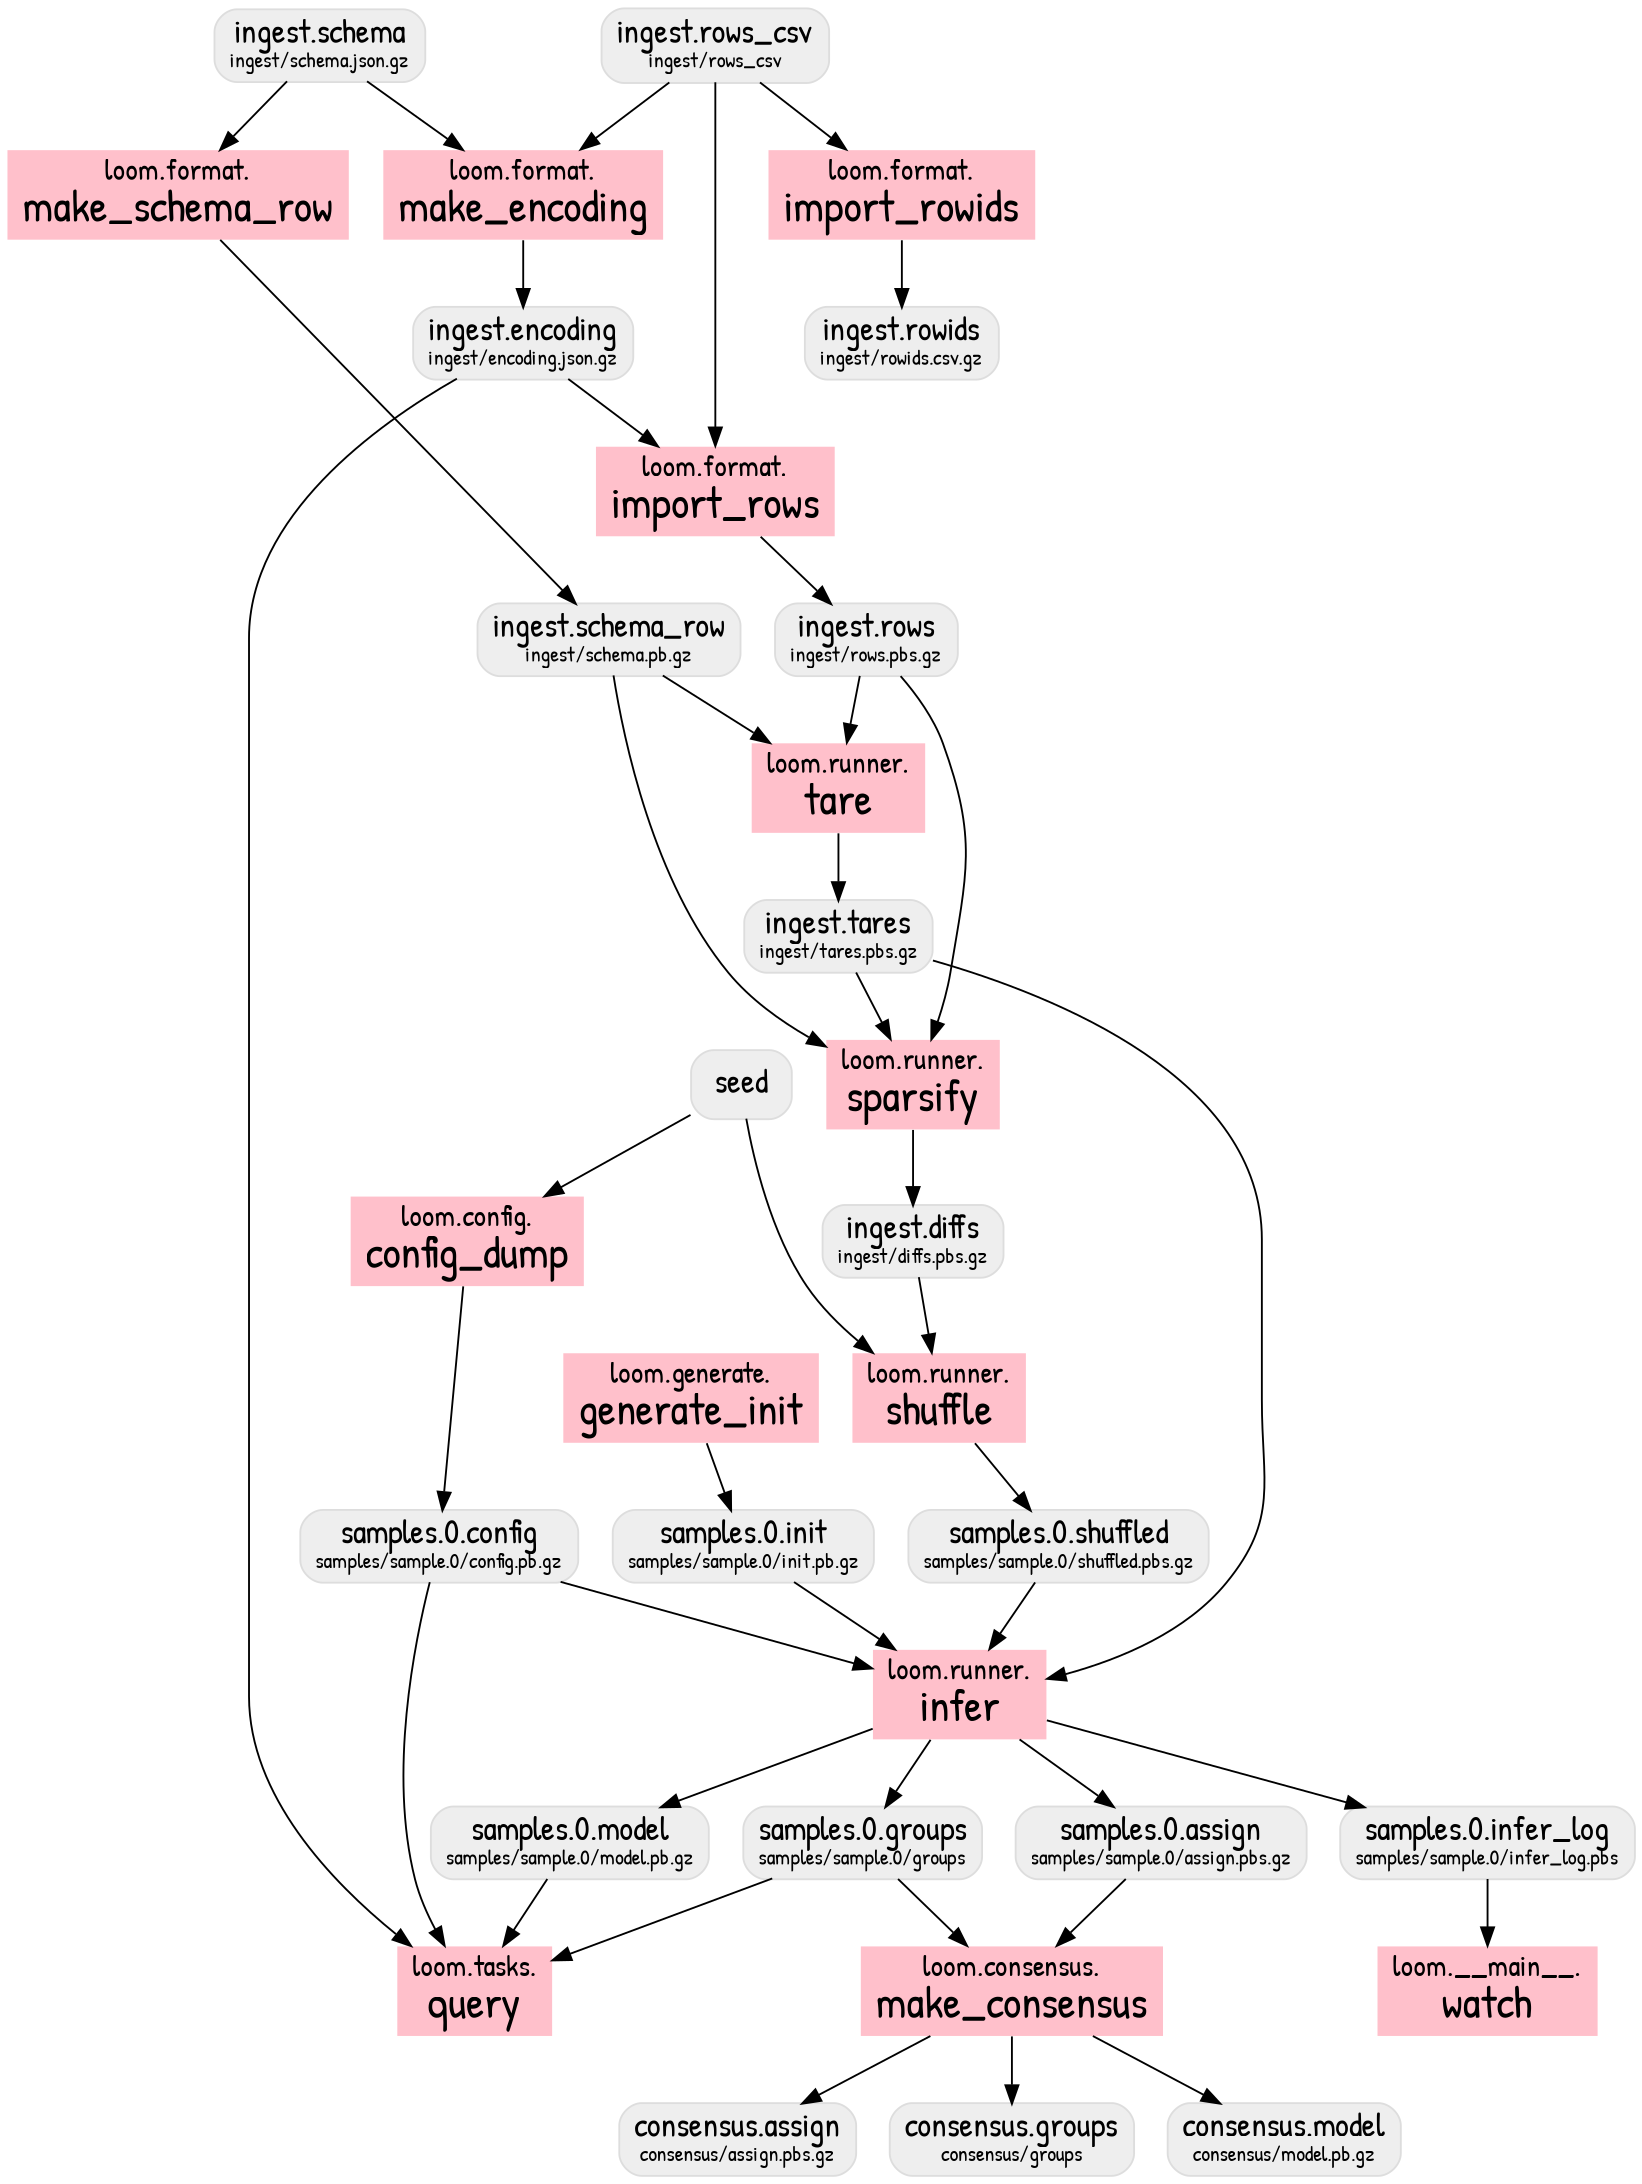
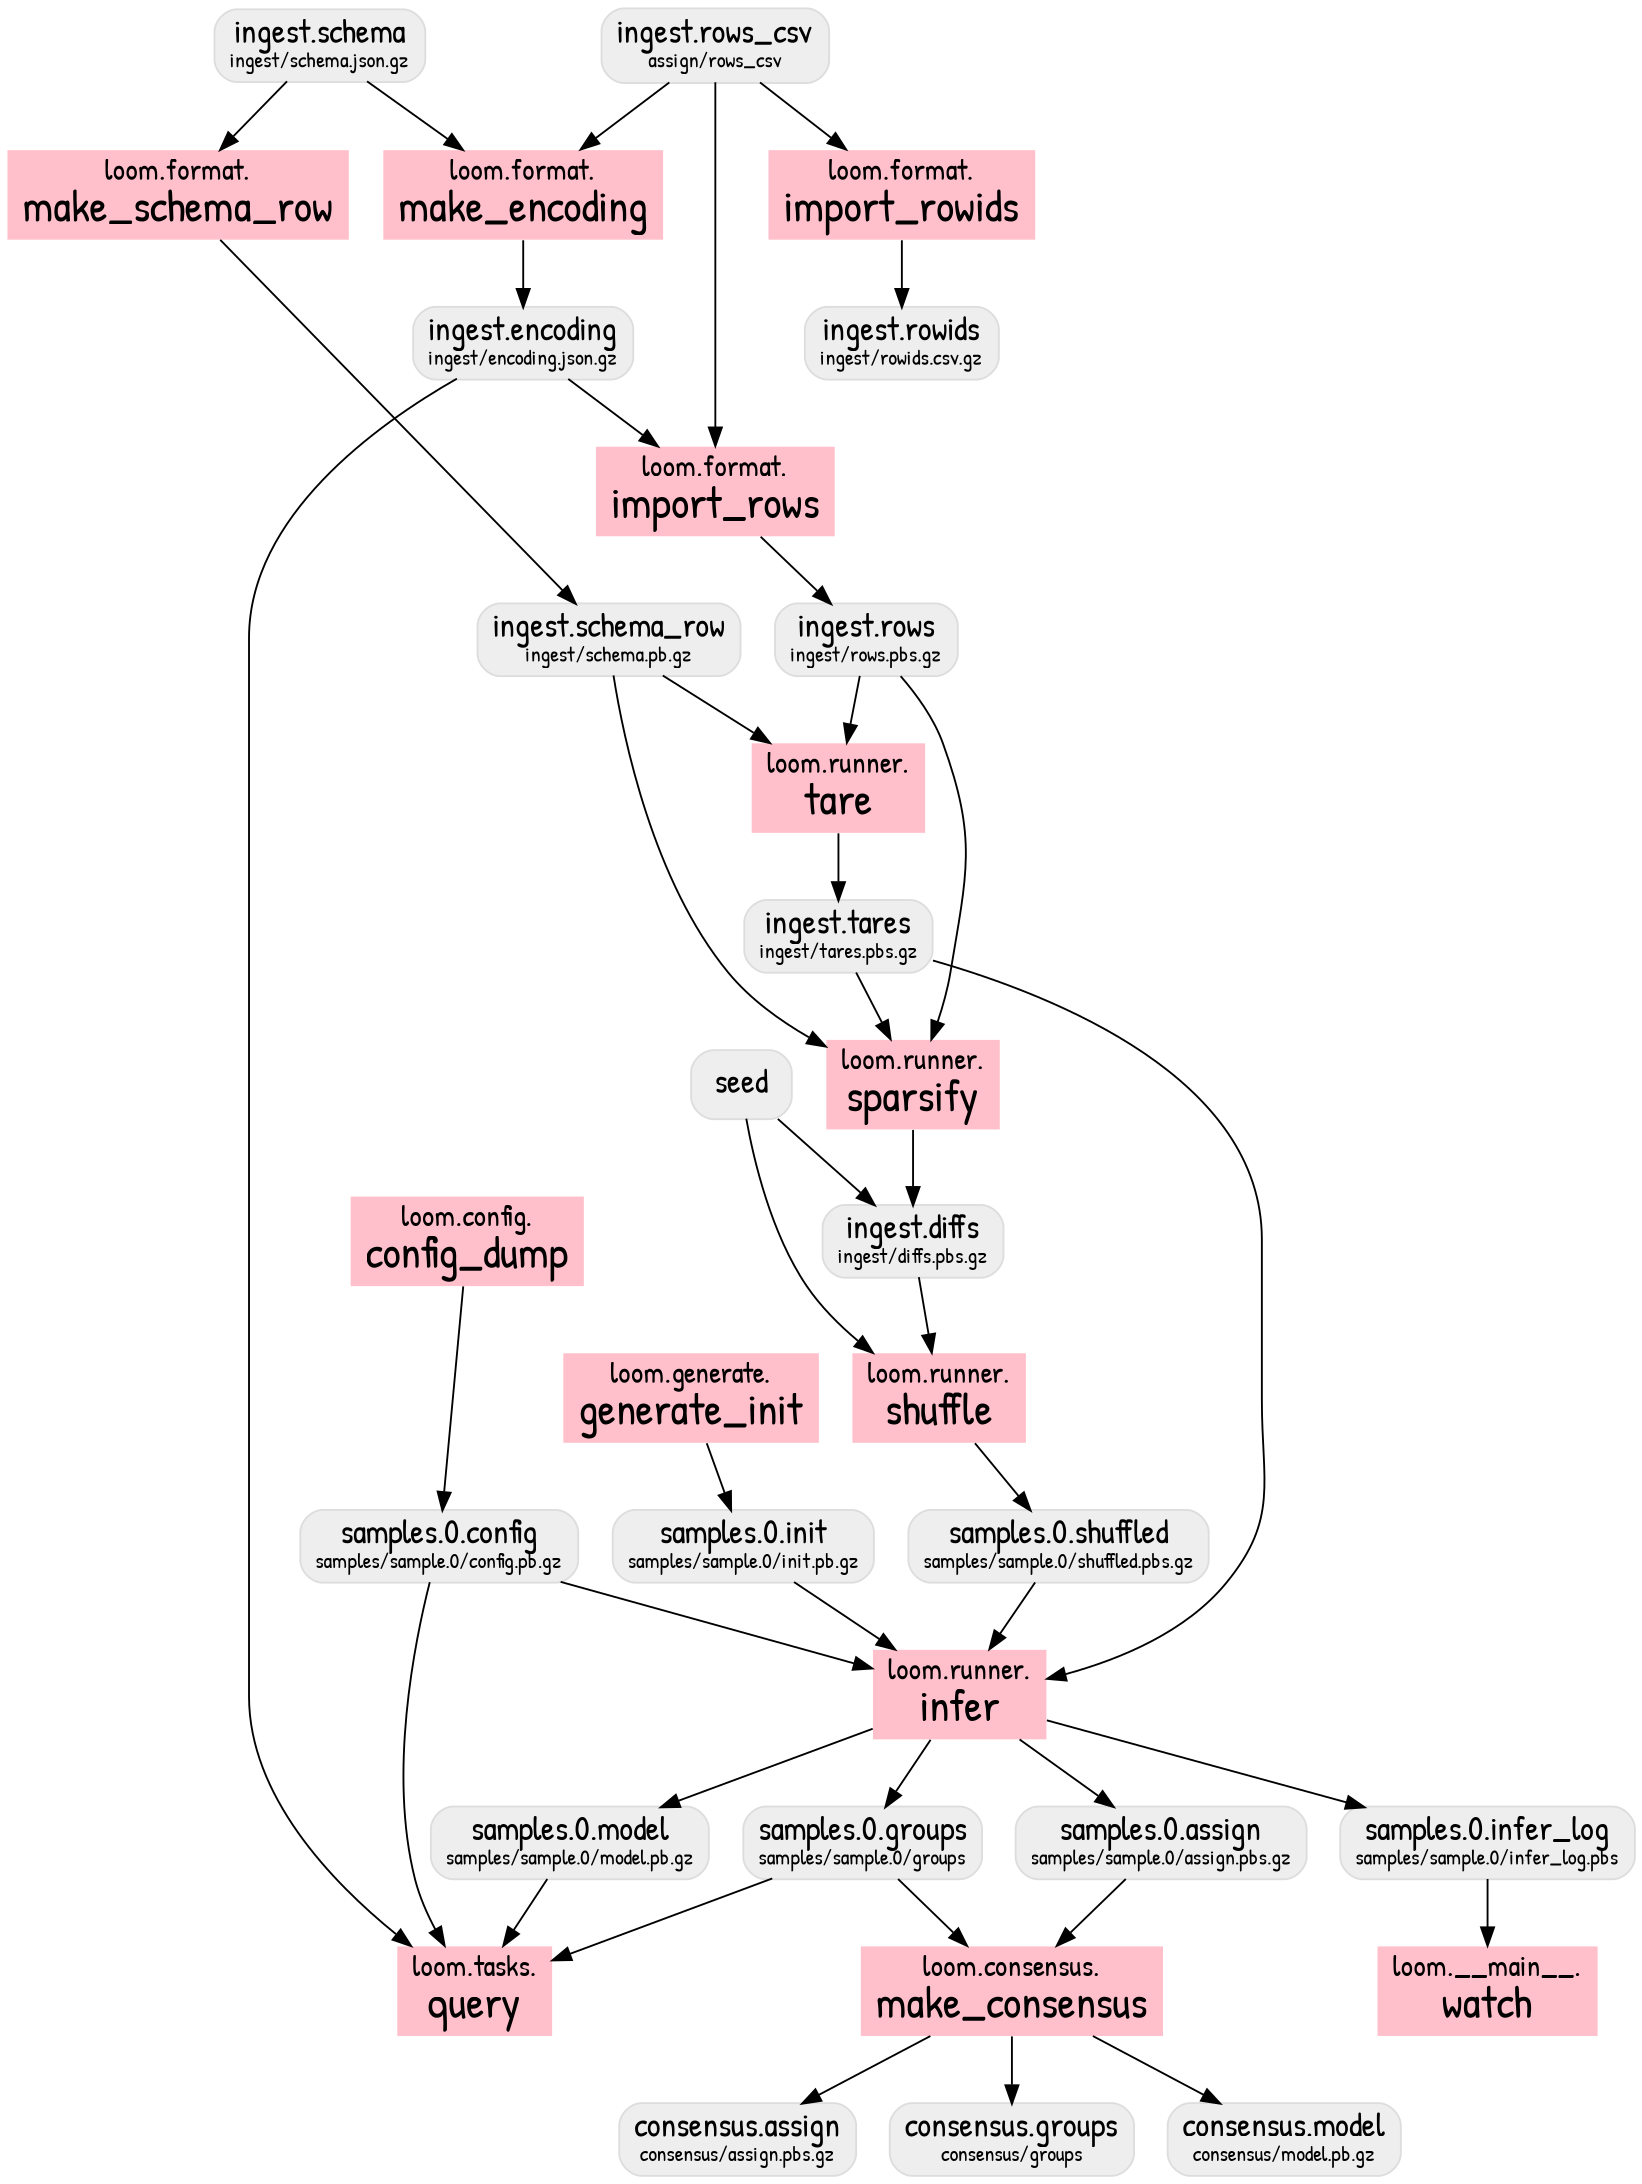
  digraph {
    fontname="Patrick Hand"
    node [color="#dddddd" fillcolor="#eeeeee" fontname="Patrick Hand" shape=Mrecord style=filled]
    edge [fontname="Patrick Hand" weight=1.0]
    n1 [label=<<FONT POINT-SIZE="18">consensus.assign</FONT><BR/><FONT POINT-SIZE="12">consensus/assign.pbs.gz</FONT>>]
    n2 [label=<<FONT POINT-SIZE="18">consensus.groups</FONT><BR/><FONT POINT-SIZE="12">consensus/groups</FONT>>]
    n3 [label=<<FONT POINT-SIZE="18">consensus.model</FONT><BR/><FONT POINT-SIZE="12">consensus/model.pb.gz</FONT>>]
    n4 [label=<<FONT POINT-SIZE="18">ingest.diffs</FONT><BR/><FONT POINT-SIZE="12">ingest/diffs.pbs.gz</FONT>>]
    n5 [label=<<FONT POINT-SIZE="18">ingest.encoding</FONT><BR/><FONT POINT-SIZE="12">ingest/encoding.json.gz</FONT>>]
    n6 [label=<<FONT POINT-SIZE="18">ingest.rowids</FONT><BR/><FONT POINT-SIZE="12">ingest/rowids.csv.gz</FONT>>]
    n7 [label=<<FONT POINT-SIZE="18">ingest.rows</FONT><BR/><FONT POINT-SIZE="12">ingest/rows.pbs.gz</FONT>>]
-   n8 [label=<<FONT POINT-SIZE="18">ingest.rows_csv</FONT><BR/><FONT POINT-SIZE="12">ingest/rows_csv</FONT>>]
+   n8 [label=<<FONT POINT-SIZE="18">ingest.rows_csv</FONT><BR/><FONT POINT-SIZE="12">assign/rows_csv</FONT>>]
    n9 [label=<<FONT POINT-SIZE="18">ingest.schema</FONT><BR/><FONT POINT-SIZE="12">ingest/schema.json.gz</FONT>>]
    n10 [label=<<FONT POINT-SIZE="18">ingest.schema_row</FONT><BR/><FONT POINT-SIZE="12">ingest/schema.pb.gz</FONT>>]
    n11 [label=<<FONT POINT-SIZE="18">ingest.tares</FONT><BR/><FONT POINT-SIZE="12">ingest/tares.pbs.gz</FONT>>]
    n12 [label=<<FONT POINT-SIZE="18">samples.0.assign</FONT><BR/><FONT POINT-SIZE="12">samples/sample.0/assign.pbs.gz</FONT>>]
    n13 [label=<<FONT POINT-SIZE="18">samples.0.config</FONT><BR/><FONT POINT-SIZE="12">samples/sample.0/config.pb.gz</FONT>>]
    n14 [label=<<FONT POINT-SIZE="18">samples.0.groups</FONT><BR/><FONT POINT-SIZE="12">samples/sample.0/groups</FONT>>]
    n15 [label=<<FONT POINT-SIZE="18">samples.0.infer_log</FONT><BR/><FONT POINT-SIZE="12">samples/sample.0/infer_log.pbs</FONT>>]
    n16 [label=<<FONT POINT-SIZE="18">samples.0.init</FONT><BR/><FONT POINT-SIZE="12">samples/sample.0/init.pb.gz</FONT>>]
    n17 [label=<<FONT POINT-SIZE="18">samples.0.model</FONT><BR/><FONT POINT-SIZE="12">samples/sample.0/model.pb.gz</FONT>>]
    n18 [label=<<FONT POINT-SIZE="18">samples.0.shuffled</FONT><BR/><FONT POINT-SIZE="12">samples/sample.0/shuffled.pbs.gz</FONT>>]
    n19 [label=<<FONT POINT-SIZE="18">seed</FONT>>]
    n20 [fillcolor=pink label=<<FONT POINT-SIZE="16">loom.runner.</FONT><BR/><FONT POINT-SIZE="24">shuffle</FONT>> shape=box style="filled,setlinewidth(0)" color=""]
    n21 [fillcolor=pink label=<<FONT POINT-SIZE="16">loom.format.</FONT><BR/><FONT POINT-SIZE="24">import_rows</FONT>> shape=box style="filled,setlinewidth(0)" color=""]
    n22 [fillcolor=pink label=<<FONT POINT-SIZE="16">loom.generate.</FONT><BR/><FONT POINT-SIZE="24">generate_init</FONT>> shape=box style="filled,setlinewidth(0)" color=""]
    n23 [fillcolor=pink label=<<FONT POINT-SIZE="16">loom.tasks.</FONT><BR/><FONT POINT-SIZE="24">query</FONT>> shape=box style="filled,setlinewidth(0)" color=""]
    n24 [fillcolor=pink label=<<FONT POINT-SIZE="16">loom.runner.</FONT><BR/><FONT POINT-SIZE="24">sparsify</FONT>> shape=box style="filled,setlinewidth(0)" color=""]
    n25 [fillcolor=pink label=<<FONT POINT-SIZE="16">loom.runner.</FONT><BR/><FONT POINT-SIZE="24">tare</FONT>> shape=box style="filled,setlinewidth(0)" color=""]
    n26 [fillcolor=pink label=<<FONT POINT-SIZE="16">loom.format.</FONT><BR/><FONT POINT-SIZE="24">import_rowids</FONT>> shape=box style="filled,setlinewidth(0)" color=""]
    n27 [fillcolor=pink label=<<FONT POINT-SIZE="16">loom.format.</FONT><BR/><FONT POINT-SIZE="24">make_encoding</FONT>> shape=box style="filled,setlinewidth(0)" color=""]
    n28 [fillcolor=pink label=<<FONT POINT-SIZE="16">loom.format.</FONT><BR/><FONT POINT-SIZE="24">make_schema_row</FONT>> shape=box style="filled,setlinewidth(0)" color=""]
    n29 [fillcolor=pink label=<<FONT POINT-SIZE="16">loom.runner.</FONT><BR/><FONT POINT-SIZE="24">infer</FONT>> shape=box style="filled,setlinewidth(0)" color=""]
    n30 [fillcolor=pink label=<<FONT POINT-SIZE="16">loom.consensus.</FONT><BR/><FONT POINT-SIZE="24">make_consensus</FONT>> shape=box style="filled,setlinewidth(0)" color=""]
    n31 [fillcolor=pink label=<<FONT POINT-SIZE="16">loom.__main__.</FONT><BR/><FONT POINT-SIZE="24">watch</FONT>> shape=box style="filled,setlinewidth(0)" color=""]
    n32 [fillcolor=pink label=<<FONT POINT-SIZE="16">loom.config.</FONT><BR/><FONT POINT-SIZE="24">config_dump</FONT>> shape=box style="filled,setlinewidth(0)" color=""]
    subgraph sub_1 {
      n1
      n2
      n3
      n4
      n5
      n6
      n7
      n8
      n9
      n10
      n11
      n12
      n13
      n14
      n15
      n16
      n17
      n18
      n19
    }
    subgraph sub_2 {
      n1
      n2
      n3
      n4
      n5
      n6
      n7
      n8
      n9
      n10
      n11
      n12
      n13
      n14
      n15
      n16
      n17
      n18
      n19
      n20
      n21
      n22
      n23
      n24
      n25
      n26
      n27
      n28
      n29
      n30
      n31
      n32
    }
    n4 -> n20
    n5 -> n21
    n5 -> n23
    n7 -> n24
    n7 -> n25
    n8 -> n21
    n8 -> n26
    n8 -> n27
    n9 -> n27
    n9 -> n28
    n10 -> n24
    n10 -> n25
    n11 -> n24
    n11 -> n29
    n12 -> n30
    n13 -> n23
    n13 -> n29
    n14 -> n23
    n14 -> n30
    n15 -> n31
    n16 -> n29
    n17 -> n23
    n18 -> n29
    n19 -> n20
-   n19 -> n32
+   n19 -> n4
    n20 -> n18
    n21 -> n7
    n22 -> n16
    n24 -> n4
    n25 -> n11
    n26 -> n6
    n27 -> n5
    n28 -> n10
    n29 -> n12
    n29 -> n14
    n29 -> n15
    n29 -> n17
    n30 -> n1
    n30 -> n2
    n30 -> n3
    n32 -> n13
  }
